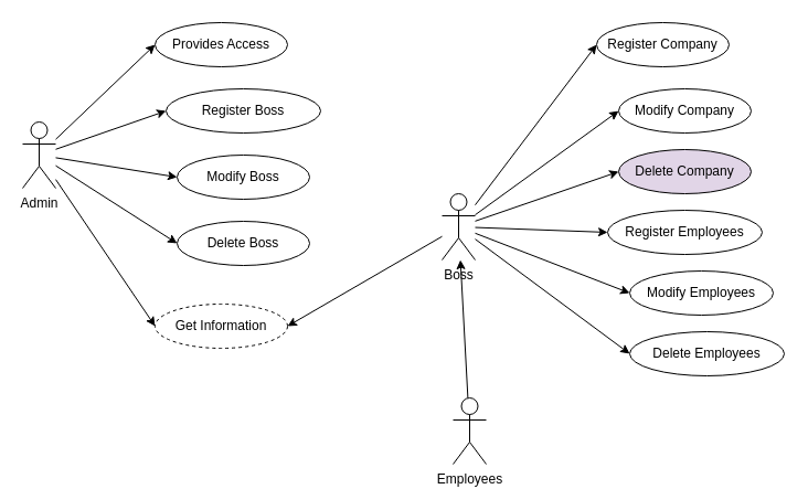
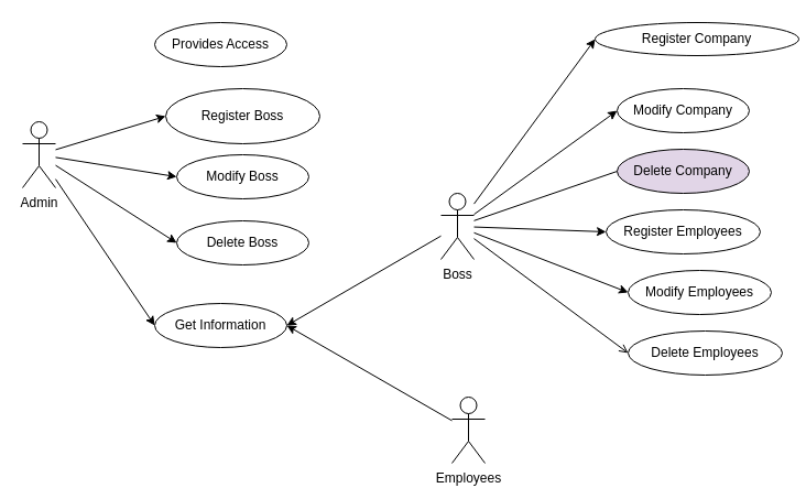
  <mxCell id="0" />
  <mxCell id="1" parent="0" />
- <mxCell id="2" style="edgeStyle=none;html=1;entryX=0;entryY=0.5;entryDx=0;entryDy=0;" parent="1" source="7" target="10" edge="1"><mxGeometry relative="1" as="geometry" /></mxCell>
  <mxCell id="3" style="edgeStyle=none;html=1;entryX=0;entryY=0.5;entryDx=0;entryDy=0;" parent="1" source="7" target="21" edge="1"><mxGeometry relative="1" as="geometry" /></mxCell>
  <mxCell id="4" style="edgeStyle=none;html=1;entryX=0;entryY=0.5;entryDx=0;entryDy=0;" parent="1" source="7" target="23" edge="1"><mxGeometry relative="1" as="geometry"><mxPoint x="160" y="220" as="targetPoint" /></mxGeometry></mxCell>
  <mxCell id="5" value="" style="edgeStyle=none;html=1;entryX=0;entryY=0.5;entryDx=0;entryDy=0;" edge="1" parent="1" source="7" target="22"><mxGeometry relative="1" as="geometry"><mxPoint x="168.175" y="105.755" as="targetPoint" /></mxGeometry></mxCell>
  <mxCell id="6" style="edgeStyle=none;html=1;entryX=0;entryY=0.5;entryDx=0;entryDy=0;" edge="1" parent="1" source="7" target="19"><mxGeometry relative="1" as="geometry" /></mxCell>
  <mxCell id="7" value="Admin" style="shape=umlActor;verticalLabelPosition=bottom;verticalAlign=top;html=1;" parent="1" vertex="1"><mxGeometry x="20" y="110" width="30" height="60" as="geometry" /></mxCell>
- <mxCell id="8" style="edgeStyle=none;html=1;" parent="1" source="9" target="18" edge="1"><mxGeometry relative="1" as="geometry" /></mxCell>
+ <mxCell id="8" style="edgeStyle=none;html=1;entryX=1;entryY=0.5;entryDx=0;entryDy=0;" parent="1" source="9" target="21" edge="1"><mxGeometry relative="1" as="geometry" /></mxCell>
  <mxCell id="9" value="Employees" style="shape=umlActor;verticalLabelPosition=bottom;verticalAlign=top;html=1;" parent="1" vertex="1"><mxGeometry x="410" y="360" width="30" height="60" as="geometry" /></mxCell>
  <mxCell id="10" value="Provides Access" style="ellipse;whiteSpace=wrap;html=1;" parent="1" vertex="1"><mxGeometry x="140" y="20" width="120" height="40" as="geometry" /></mxCell>
  <mxCell id="11" style="edgeStyle=none;html=1;entryX=1;entryY=0.5;entryDx=0;entryDy=0;" parent="1" source="18" target="21" edge="1"><mxGeometry relative="1" as="geometry" /></mxCell>
  <mxCell id="12" style="edgeStyle=none;html=1;entryX=0;entryY=0.5;entryDx=0;entryDy=0;" edge="1" parent="1" source="18" target="20"><mxGeometry relative="1" as="geometry" /></mxCell>
  <mxCell id="13" style="edgeStyle=none;html=1;entryX=0;entryY=0.5;entryDx=0;entryDy=0;" edge="1" parent="1" source="18" target="24"><mxGeometry relative="1" as="geometry" /></mxCell>
- <mxCell id="14" style="edgeStyle=none;html=1;entryX=0;entryY=0.5;entryDx=0;entryDy=0;" edge="1" parent="1" source="18" target="28"><mxGeometry relative="1" as="geometry" /></mxCell>
+ <mxCell id="14" style="edgeStyle=none;html=1;entryX=0;entryY=0.5;entryDx=0;entryDy=0;endArrow=open;" edge="1" parent="1" source="18" target="28"><mxGeometry relative="1" as="geometry" /></mxCell>
  <mxCell id="15" style="edgeStyle=none;html=1;entryX=0;entryY=0.5;entryDx=0;entryDy=0;" edge="1" parent="1" source="18" target="27"><mxGeometry relative="1" as="geometry" /></mxCell>
- <mxCell id="16" style="edgeStyle=none;html=1;entryX=0;entryY=0.5;entryDx=0;entryDy=0;" edge="1" parent="1" source="18" target="26"><mxGeometry relative="1" as="geometry" /></mxCell>
+ <mxCell id="16" style="edgeStyle=none;html=1;entryX=0;entryY=0.5;entryDx=0;entryDy=0;endArrow=none;" edge="1" parent="1" source="18" target="26"><mxGeometry relative="1" as="geometry" /></mxCell>
  <mxCell id="17" style="edgeStyle=none;html=1;entryX=0;entryY=0.5;entryDx=0;entryDy=0;" edge="1" parent="1" source="18" target="25"><mxGeometry relative="1" as="geometry" /></mxCell>
  <mxCell id="18" value="Boss" style="shape=umlActor;verticalLabelPosition=bottom;verticalAlign=top;html=1;" parent="1" vertex="1"><mxGeometry x="400" y="175" width="30" height="60" as="geometry" /></mxCell>
- <mxCell id="19" value="Register Boss" style="ellipse;whiteSpace=wrap;html=1;" parent="1" vertex="1"><mxGeometry x="150" y="80" width="140" height="40" as="geometry" /></mxCell>
- <mxCell id="20" value="Register Company" style="ellipse;whiteSpace=wrap;html=1;" parent="1" vertex="1"><mxGeometry x="540" y="20" width="120" height="40" as="geometry" /></mxCell>
- <mxCell id="21" value="Get Information" style="ellipse;whiteSpace=wrap;html=1;dashed=1;" parent="1" vertex="1"><mxGeometry x="140" y="275" width="120" height="40" as="geometry" /></mxCell>
+ <mxCell id="19" value="Register Boss" style="ellipse;whiteSpace=wrap;html=1;" parent="1" vertex="1"><mxGeometry x="150" y="80" width="140" height="50" as="geometry" /></mxCell>
+ <mxCell id="20" value="Register Company" style="ellipse;whiteSpace=wrap;html=1;" parent="1" vertex="1"><mxGeometry x="540" y="20" width="185" height="30" as="geometry" /></mxCell>
+ <mxCell id="21" value="Get Information" style="ellipse;whiteSpace=wrap;html=1;" parent="1" vertex="1"><mxGeometry x="140" y="275" width="120" height="40" as="geometry" /></mxCell>
  <mxCell id="22" value="Modify Boss" style="ellipse;whiteSpace=wrap;html=1;" vertex="1" parent="1"><mxGeometry x="160" y="140" width="120" height="40" as="geometry" /></mxCell>
  <mxCell id="23" value="Delete Boss" style="ellipse;whiteSpace=wrap;html=1;" vertex="1" parent="1"><mxGeometry x="160" y="200" width="120" height="40" as="geometry" /></mxCell>
  <mxCell id="24" value="Register Employees" style="ellipse;whiteSpace=wrap;html=1;" vertex="1" parent="1"><mxGeometry x="550" y="190" width="140" height="40" as="geometry" /></mxCell>
  <mxCell id="25" value="Modify Company" style="ellipse;whiteSpace=wrap;html=1;" vertex="1" parent="1"><mxGeometry x="560" y="80" width="120" height="40" as="geometry" /></mxCell>
  <mxCell id="26" value="Delete Company" style="ellipse;whiteSpace=wrap;html=1;fillColor=#e1d5e7;" vertex="1" parent="1"><mxGeometry x="560" y="135" width="120" height="40" as="geometry" /></mxCell>
  <mxCell id="27" value="Modify Employees" style="ellipse;whiteSpace=wrap;html=1;" vertex="1" parent="1"><mxGeometry x="570" y="245" width="130" height="40" as="geometry" /></mxCell>
  <mxCell id="28" value="Delete Employees" style="ellipse;whiteSpace=wrap;html=1;" vertex="1" parent="1"><mxGeometry x="570" y="300" width="140" height="40" as="geometry" /></mxCell>
